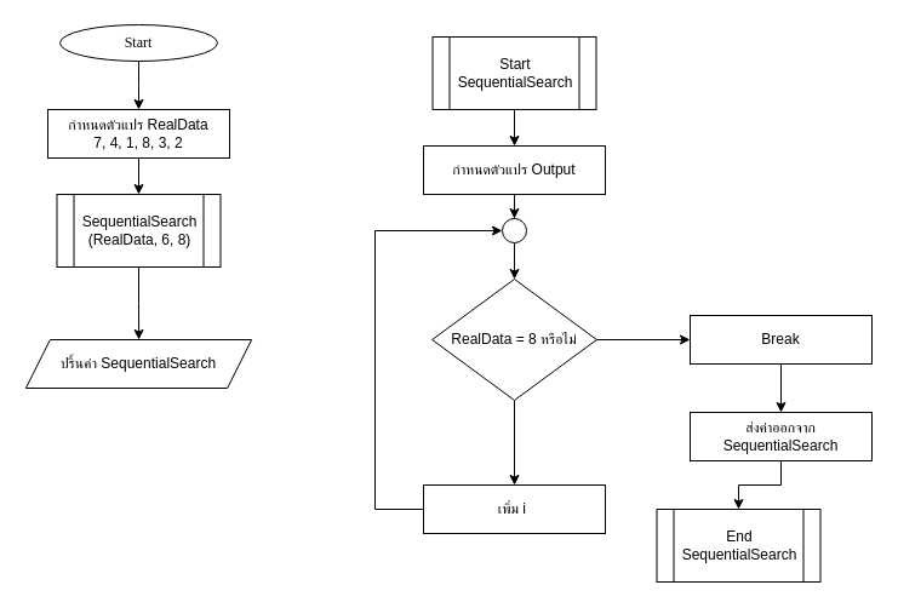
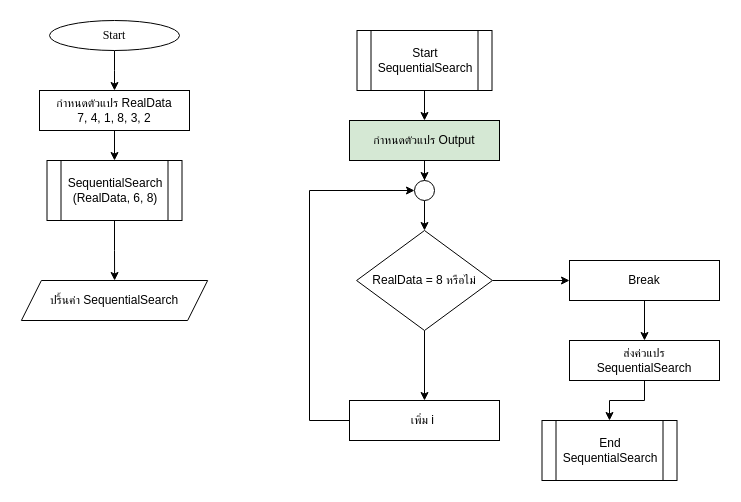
  <mxCell id="0" />
  <mxCell id="1" parent="0" />
  <mxCell id="2" value="" style="edgeStyle=orthogonalEdgeStyle;rounded=0;orthogonalLoop=1;jettySize=auto;html=1;" parent="1" source="3" edge="1"><mxGeometry relative="1" as="geometry"><mxPoint x="114" y="90" as="targetPoint" /></mxGeometry></mxCell>
  <mxCell id="3" value="&lt;font data-font-src=&quot;https://fonts.googleapis.com/css?family=Sarabun&quot; face=&quot;Sarabun&quot;&gt;Start&lt;/font&gt;" style="ellipse;whiteSpace=wrap;html=1;" parent="1" vertex="1"><mxGeometry x="49" y="20" width="130" height="30" as="geometry" /></mxCell>
  <mxCell id="4" value="" style="edgeStyle=orthogonalEdgeStyle;rounded=0;orthogonalLoop=1;jettySize=auto;html=1;" parent="1" source="5" target="7" edge="1"><mxGeometry relative="1" as="geometry" /></mxCell>
  <mxCell id="5" value="กำหนดตัวแปร&amp;nbsp;RealData&lt;div&gt;7, 4, 1, 8, 3, 2&lt;/div&gt;" style="rounded=0;whiteSpace=wrap;html=1;" parent="1" vertex="1"><mxGeometry x="39" y="90" width="150" height="40" as="geometry" /></mxCell>
  <mxCell id="6" value="" style="edgeStyle=orthogonalEdgeStyle;rounded=0;orthogonalLoop=1;jettySize=auto;html=1;" parent="1" source="7" target="8" edge="1"><mxGeometry relative="1" as="geometry" /></mxCell>
  <mxCell id="7" value="SequentialSearch&lt;div&gt;(RealData, 6, 8)&lt;/div&gt;" style="shape=process;whiteSpace=wrap;html=1;backgroundOutline=1;" parent="1" vertex="1"><mxGeometry x="46.5" y="160" width="135" height="60" as="geometry" /></mxCell>
  <mxCell id="8" value="ปริ้นค่า&amp;nbsp;SequentialSearch" style="shape=parallelogram;perimeter=parallelogramPerimeter;whiteSpace=wrap;html=1;fixedSize=1;" parent="1" vertex="1"><mxGeometry x="20.88" y="280" width="186.25" height="40" as="geometry" /></mxCell>
  <mxCell id="9" value="" style="edgeStyle=orthogonalEdgeStyle;rounded=0;orthogonalLoop=1;jettySize=auto;html=1;" edge="1" parent="1" source="10" target="12"><mxGeometry relative="1" as="geometry" /></mxCell>
  <mxCell id="10" value="&lt;div&gt;Start&lt;/div&gt;SequentialSearch" style="shape=process;whiteSpace=wrap;html=1;backgroundOutline=1;" parent="1" vertex="1"><mxGeometry x="356.5" y="30" width="135" height="60" as="geometry" /></mxCell>
  <mxCell id="11" style="edgeStyle=orthogonalEdgeStyle;rounded=0;orthogonalLoop=1;jettySize=auto;html=1;entryX=0.5;entryY=0;entryDx=0;entryDy=0;" edge="1" parent="1" source="12" target="21"><mxGeometry relative="1" as="geometry" /></mxCell>
- <mxCell id="12" value="กำหนดตัวแปร Output" style="rounded=0;whiteSpace=wrap;html=1;" vertex="1" parent="1"><mxGeometry x="349" y="120" width="150" height="40" as="geometry" /></mxCell>
+ <mxCell id="12" value="กำหนดตัวแปร Output" style="rounded=0;whiteSpace=wrap;html=1;fillColor=#d5e8d4;" vertex="1" parent="1"><mxGeometry x="349" y="120" width="150" height="40" as="geometry" /></mxCell>
  <mxCell id="13" value="" style="edgeStyle=orthogonalEdgeStyle;rounded=0;orthogonalLoop=1;jettySize=auto;html=1;" edge="1" parent="1" source="15" target="19"><mxGeometry relative="1" as="geometry" /></mxCell>
  <mxCell id="14" value="" style="edgeStyle=orthogonalEdgeStyle;rounded=0;orthogonalLoop=1;jettySize=auto;html=1;" edge="1" parent="1" source="15" target="24"><mxGeometry relative="1" as="geometry" /></mxCell>
  <mxCell id="15" value="RealData = 8 หรือไม่" style="rhombus;whiteSpace=wrap;html=1;" vertex="1" parent="1"><mxGeometry x="356.08" y="230" width="135.84" height="100" as="geometry" /></mxCell>
  <mxCell id="16" value="" style="edgeStyle=orthogonalEdgeStyle;rounded=0;orthogonalLoop=1;jettySize=auto;html=1;" edge="1" parent="1" source="17" target="22"><mxGeometry relative="1" as="geometry" /></mxCell>
- <mxCell id="17" value="ส่งค่าออกจาก&lt;div&gt;SequentialSearch&lt;/div&gt;" style="rounded=0;whiteSpace=wrap;html=1;" vertex="1" parent="1"><mxGeometry x="569" y="340" width="150" height="40" as="geometry" /></mxCell>
+ <mxCell id="17" value="ส่งค่วแปร&lt;div&gt;SequentialSearch&lt;/div&gt;" style="rounded=0;whiteSpace=wrap;html=1;" vertex="1" parent="1"><mxGeometry x="569" y="340" width="150" height="40" as="geometry" /></mxCell>
  <mxCell id="18" style="edgeStyle=orthogonalEdgeStyle;rounded=0;orthogonalLoop=1;jettySize=auto;html=1;entryX=0;entryY=0.5;entryDx=0;entryDy=0;" edge="1" parent="1" source="19" target="21"><mxGeometry relative="1" as="geometry"><Array as="points"><mxPoint x="309" y="420" /><mxPoint x="309" y="190" /></Array></mxGeometry></mxCell>
  <mxCell id="19" value="เพิ่ม i&amp;nbsp;" style="rounded=0;whiteSpace=wrap;html=1;" vertex="1" parent="1"><mxGeometry x="349" y="400" width="150" height="40" as="geometry" /></mxCell>
  <mxCell id="20" value="" style="edgeStyle=orthogonalEdgeStyle;rounded=0;orthogonalLoop=1;jettySize=auto;html=1;" edge="1" parent="1" source="21" target="15"><mxGeometry relative="1" as="geometry" /></mxCell>
  <mxCell id="21" value="" style="ellipse;whiteSpace=wrap;html=1;aspect=fixed;" vertex="1" parent="1"><mxGeometry x="414" y="180" width="20" height="20" as="geometry" /></mxCell>
  <mxCell id="22" value="&lt;div&gt;End&lt;/div&gt;SequentialSearch" style="shape=process;whiteSpace=wrap;html=1;backgroundOutline=1;" vertex="1" parent="1"><mxGeometry x="541.5" y="420" width="135" height="60" as="geometry" /></mxCell>
  <mxCell id="23" style="edgeStyle=orthogonalEdgeStyle;rounded=0;orthogonalLoop=1;jettySize=auto;html=1;entryX=0.5;entryY=0;entryDx=0;entryDy=0;" edge="1" parent="1" source="24" target="17"><mxGeometry relative="1" as="geometry" /></mxCell>
  <mxCell id="24" value="Break" style="rounded=0;whiteSpace=wrap;html=1;" vertex="1" parent="1"><mxGeometry x="569" y="260" width="150" height="40" as="geometry" /></mxCell>
